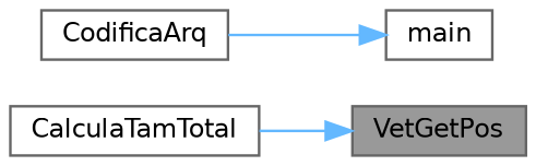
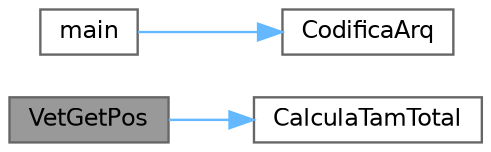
  digraph {
    rankdir=RL
    node [color=grey40 fillcolor=white fontname=Helvetica fontsize=10 shape=box style=filled]
    edge [color=steelblue1 dir=back fontname=Helvetica fontsize=10 labelfontname=Helvetica labelfontsize=10 style=solid]
    n1 [color=gray40 fillcolor=grey60 fontcolor=black height=0.2 label=VetGetPos width=0.4]
    n2 [height=0.2 label=CalculaTamTotal width=0.4]
    n3 [height=0.2 label=CodificaArq width=0.4]
    n4 [height=0.2 label=main width=0.4]
-   n1 -> n2
-   n4 -> n3
+   n2 -> n1
+   n3 -> n4
  }
